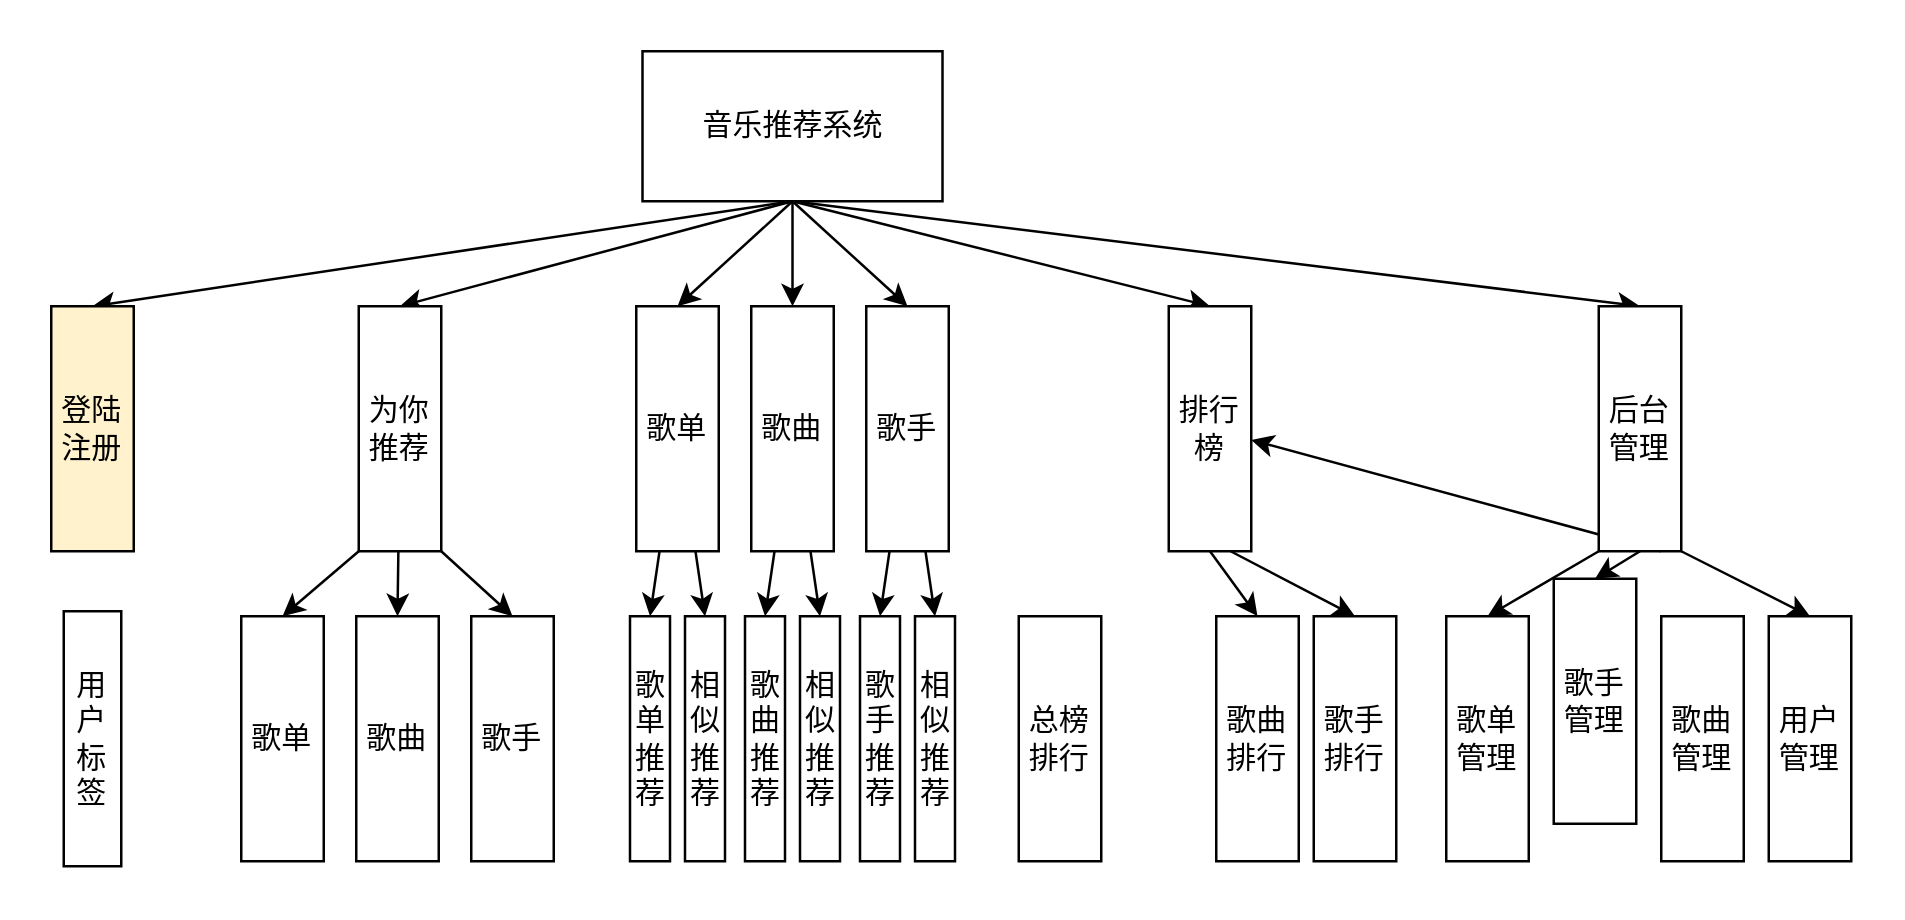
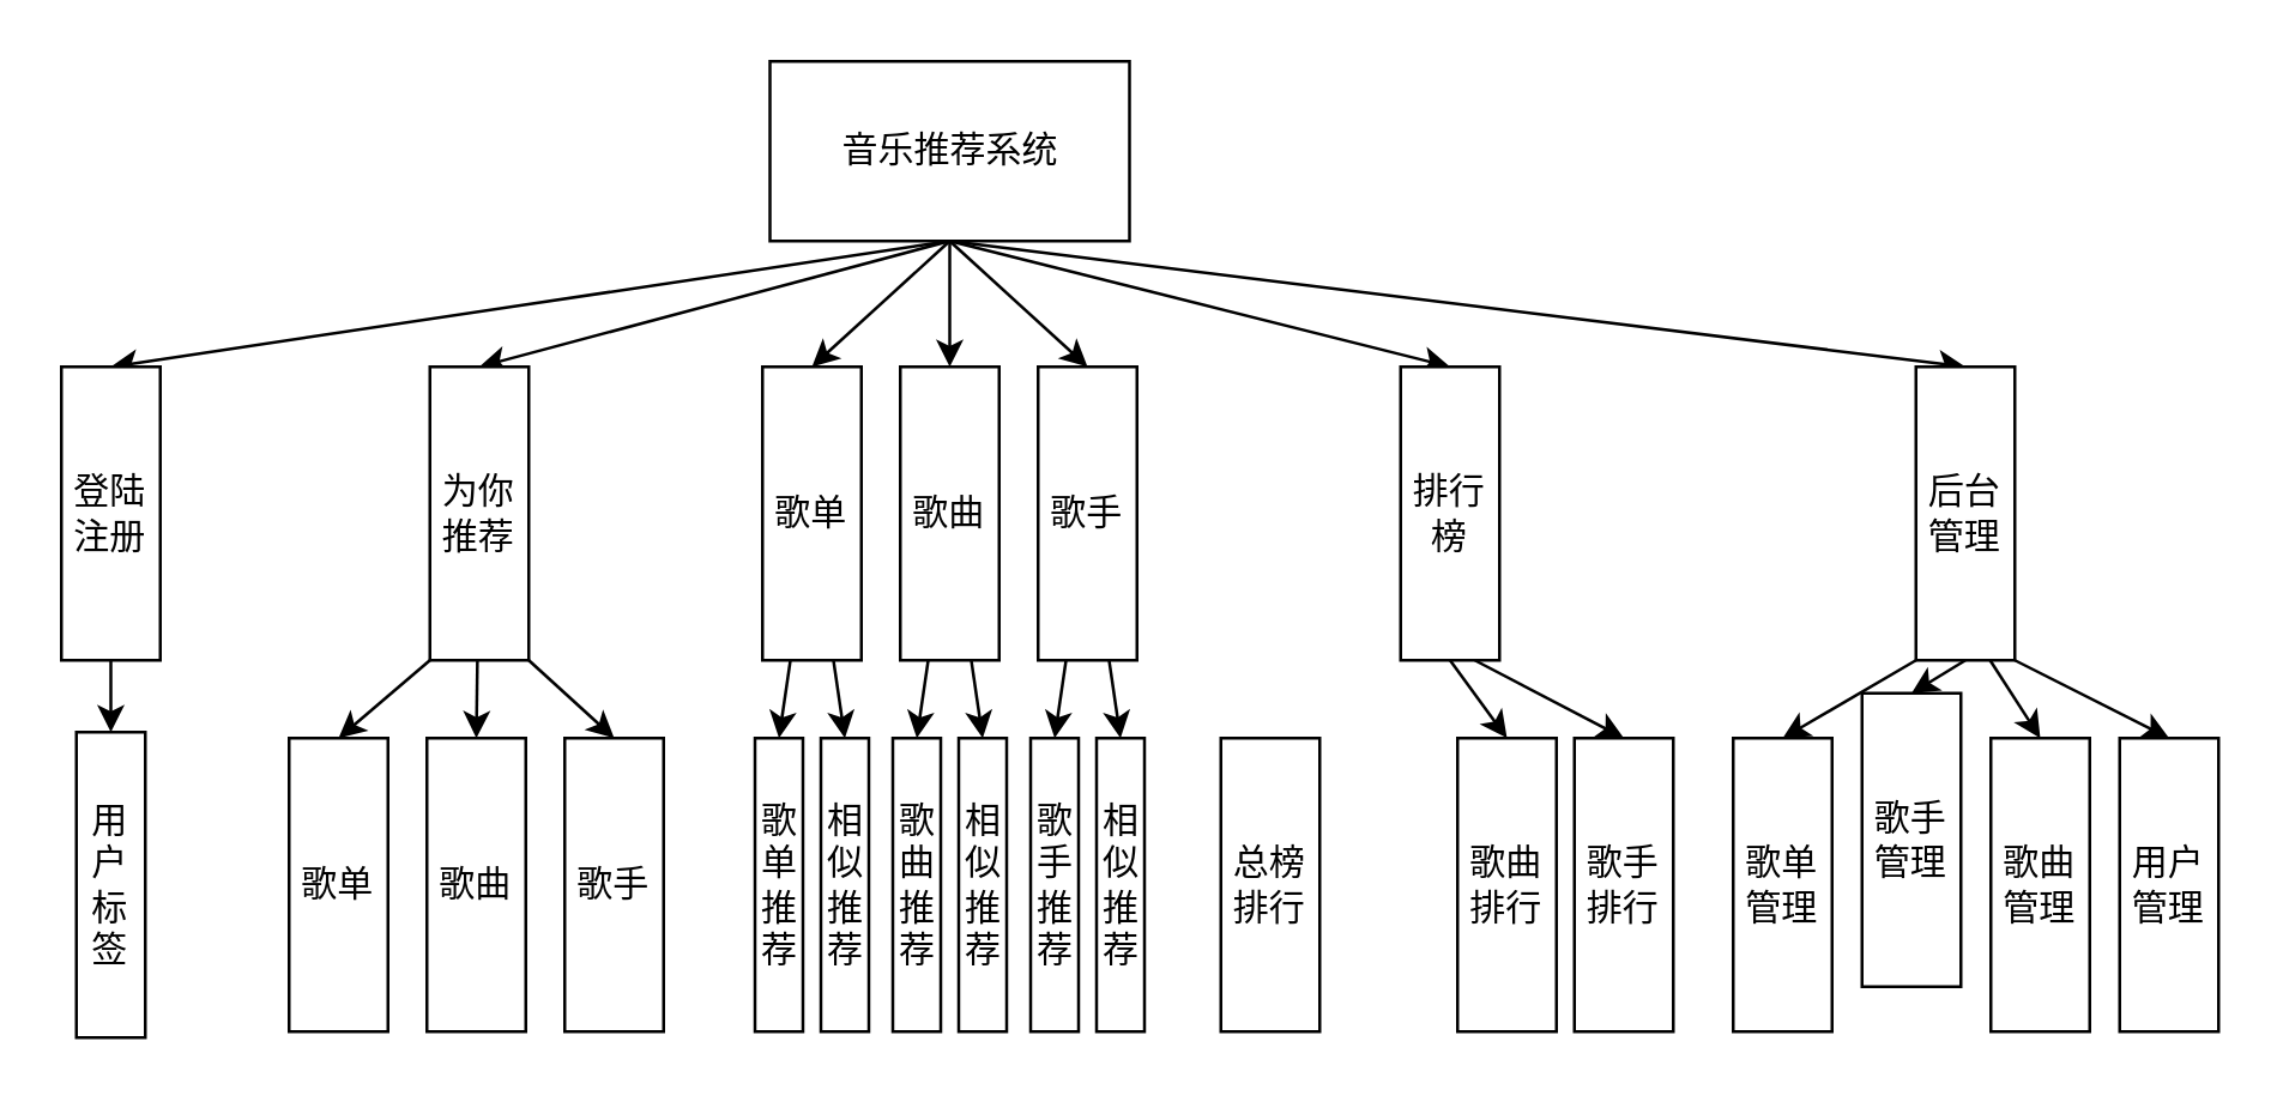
  <mxCell id="0" />
  <mxCell id="1" parent="0" />
  <mxCell id="2" style="edgeStyle=none;html=1;exitX=0.5;exitY=1;exitDx=0;exitDy=0;entryX=0.5;entryY=0;entryDx=0;entryDy=0;" edge="1" parent="1" source="9" target="15"><mxGeometry relative="1" as="geometry" /></mxCell>
  <mxCell id="3" style="edgeStyle=none;html=1;exitX=0.5;exitY=1;exitDx=0;exitDy=0;entryX=0.5;entryY=0;entryDx=0;entryDy=0;" edge="1" parent="1" source="9" target="11"><mxGeometry relative="1" as="geometry" /></mxCell>
  <mxCell id="4" style="edgeStyle=none;html=1;exitX=0.5;exitY=1;exitDx=0;exitDy=0;entryX=0.5;entryY=0;entryDx=0;entryDy=0;" edge="1" parent="1" source="9" target="18"><mxGeometry relative="1" as="geometry" /></mxCell>
  <mxCell id="5" style="edgeStyle=none;html=1;exitX=0.5;exitY=1;exitDx=0;exitDy=0;entryX=0.5;entryY=0;entryDx=0;entryDy=0;" edge="1" parent="1" source="9" target="21"><mxGeometry relative="1" as="geometry" /></mxCell>
  <mxCell id="6" style="edgeStyle=none;html=1;exitX=0.5;exitY=1;exitDx=0;exitDy=0;entryX=0.5;entryY=0;entryDx=0;entryDy=0;" edge="1" parent="1" source="9" target="24"><mxGeometry relative="1" as="geometry" /></mxCell>
  <mxCell id="7" style="edgeStyle=none;html=1;exitX=0.5;exitY=1;exitDx=0;exitDy=0;entryX=0.5;entryY=0;entryDx=0;entryDy=0;" edge="1" parent="1" source="9" target="27"><mxGeometry relative="1" as="geometry" /></mxCell>
  <mxCell id="8" style="edgeStyle=none;html=1;exitX=0.5;exitY=1;exitDx=0;exitDy=0;entryX=0.5;entryY=0;entryDx=0;entryDy=0;" edge="1" parent="1" source="9" target="32"><mxGeometry relative="1" as="geometry" /></mxCell>
  <mxCell id="9" value="音乐推荐系统" style="whiteSpace=wrap;html=1;" vertex="1" parent="1"><mxGeometry x="256.5" y="20" width="120" height="60" as="geometry" /></mxCell>
- <mxCell id="11" value="登陆注册" style="whiteSpace=wrap;html=1;verticalAlign=middle;horizontal=1;fillColor=#fff2cc;" vertex="1" parent="1"><mxGeometry x="20" y="122" width="33" height="98" as="geometry" /></mxCell>
+ <mxCell id="10" value="" style="edgeStyle=none;html=1;" edge="1" parent="1" source="11" target="49"><mxGeometry relative="1" as="geometry" /></mxCell>
+ <mxCell id="11" value="登陆注册" style="whiteSpace=wrap;html=1;verticalAlign=middle;horizontal=1;" vertex="1" parent="1"><mxGeometry x="20" y="122" width="33" height="98" as="geometry" /></mxCell>
  <mxCell id="12" value="" style="edgeStyle=none;html=1;entryX=0.5;entryY=0;entryDx=0;entryDy=0;" edge="1" parent="1" source="15" target="34"><mxGeometry relative="1" as="geometry" /></mxCell>
  <mxCell id="13" style="edgeStyle=none;html=1;exitX=1;exitY=1;exitDx=0;exitDy=0;entryX=0.5;entryY=0;entryDx=0;entryDy=0;" edge="1" parent="1" source="15" target="35"><mxGeometry relative="1" as="geometry" /></mxCell>
  <mxCell id="14" style="edgeStyle=none;html=1;exitX=0;exitY=1;exitDx=0;exitDy=0;entryX=0.5;entryY=0;entryDx=0;entryDy=0;" edge="1" parent="1" source="15" target="33"><mxGeometry relative="1" as="geometry" /></mxCell>
  <mxCell id="15" value="为你推荐" style="whiteSpace=wrap;html=1;verticalAlign=middle;horizontal=1;" vertex="1" parent="1"><mxGeometry x="143" y="122" width="33" height="98" as="geometry" /></mxCell>
  <mxCell id="16" style="edgeStyle=none;html=1;entryX=0.5;entryY=0;entryDx=0;entryDy=0;" edge="1" parent="1" source="18" target="36"><mxGeometry relative="1" as="geometry" /></mxCell>
  <mxCell id="17" style="edgeStyle=none;html=1;entryX=0.5;entryY=0;entryDx=0;entryDy=0;" edge="1" parent="1" source="18" target="37"><mxGeometry relative="1" as="geometry" /></mxCell>
  <mxCell id="18" value="歌单" style="whiteSpace=wrap;html=1;verticalAlign=middle;horizontal=1;" vertex="1" parent="1"><mxGeometry x="254" y="122" width="33" height="98" as="geometry" /></mxCell>
  <mxCell id="19" style="edgeStyle=none;html=1;entryX=0.5;entryY=0;entryDx=0;entryDy=0;" edge="1" parent="1" source="21" target="38"><mxGeometry relative="1" as="geometry" /></mxCell>
  <mxCell id="20" style="edgeStyle=none;html=1;entryX=0.5;entryY=0;entryDx=0;entryDy=0;" edge="1" parent="1" source="21" target="39"><mxGeometry relative="1" as="geometry" /></mxCell>
  <mxCell id="21" value="歌曲" style="whiteSpace=wrap;html=1;verticalAlign=middle;horizontal=1;" vertex="1" parent="1"><mxGeometry x="300" y="122" width="33" height="98" as="geometry" /></mxCell>
  <mxCell id="22" style="edgeStyle=none;html=1;entryX=0.5;entryY=0;entryDx=0;entryDy=0;" edge="1" parent="1" source="24" target="40"><mxGeometry relative="1" as="geometry" /></mxCell>
  <mxCell id="23" style="edgeStyle=none;html=1;entryX=0.5;entryY=0;entryDx=0;entryDy=0;" edge="1" parent="1" source="24" target="41"><mxGeometry relative="1" as="geometry" /></mxCell>
  <mxCell id="24" value="歌手" style="whiteSpace=wrap;html=1;verticalAlign=middle;horizontal=1;" vertex="1" parent="1"><mxGeometry x="346" y="122" width="33" height="98" as="geometry" /></mxCell>
  <mxCell id="25" style="edgeStyle=none;html=1;exitX=0.5;exitY=1;exitDx=0;exitDy=0;entryX=0.5;entryY=0;entryDx=0;entryDy=0;" edge="1" parent="1" source="27" target="43"><mxGeometry relative="1" as="geometry" /></mxCell>
  <mxCell id="26" style="edgeStyle=none;html=1;exitX=0.75;exitY=1;exitDx=0;exitDy=0;entryX=0.5;entryY=0;entryDx=0;entryDy=0;" edge="1" parent="1" source="27" target="44"><mxGeometry relative="1" as="geometry" /></mxCell>
  <mxCell id="27" value="排行榜" style="whiteSpace=wrap;html=1;verticalAlign=middle;horizontal=1;" vertex="1" parent="1"><mxGeometry x="467" y="122" width="33" height="98" as="geometry" /></mxCell>
  <mxCell id="28" style="edgeStyle=none;html=1;exitX=0;exitY=1;exitDx=0;exitDy=0;entryX=0.5;entryY=0;entryDx=0;entryDy=0;" edge="1" parent="1" source="32" target="45"><mxGeometry relative="1" as="geometry" /></mxCell>
  <mxCell id="29" style="edgeStyle=none;html=1;exitX=0.5;exitY=1;exitDx=0;exitDy=0;entryX=0.5;entryY=0;entryDx=0;entryDy=0;" edge="1" parent="1" source="32" target="46"><mxGeometry relative="1" as="geometry" /></mxCell>
- <mxCell id="30" style="edgeStyle=none;html=1;exitX=0.75;exitY=1;exitDx=0;exitDy=0;" edge="1" parent="1" source="32" target="27"><mxGeometry relative="1" as="geometry" /></mxCell>
+ <mxCell id="30" style="edgeStyle=none;html=1;exitX=0.75;exitY=1;exitDx=0;exitDy=0;entryX=0.5;entryY=0;entryDx=0;entryDy=0;" edge="1" parent="1" source="32" target="47"><mxGeometry relative="1" as="geometry" /></mxCell>
  <mxCell id="31" style="edgeStyle=none;html=1;exitX=1;exitY=1;exitDx=0;exitDy=0;entryX=0.5;entryY=0;entryDx=0;entryDy=0;" edge="1" parent="1" source="32" target="48"><mxGeometry relative="1" as="geometry" /></mxCell>
  <mxCell id="32" value="后台管理" style="whiteSpace=wrap;html=1;verticalAlign=middle;horizontal=1;" vertex="1" parent="1"><mxGeometry x="639" y="122" width="33" height="98" as="geometry" /></mxCell>
  <mxCell id="33" value="歌单" style="whiteSpace=wrap;html=1;verticalAlign=middle;horizontal=1;" vertex="1" parent="1"><mxGeometry x="96" y="246" width="33" height="98" as="geometry" /></mxCell>
  <mxCell id="34" value="歌曲" style="whiteSpace=wrap;html=1;verticalAlign=middle;horizontal=1;" vertex="1" parent="1"><mxGeometry x="142" y="246" width="33" height="98" as="geometry" /></mxCell>
  <mxCell id="35" value="歌手" style="whiteSpace=wrap;html=1;verticalAlign=middle;horizontal=1;" vertex="1" parent="1"><mxGeometry x="188" y="246" width="33" height="98" as="geometry" /></mxCell>
  <mxCell id="36" value="歌单推荐" style="whiteSpace=wrap;html=1;verticalAlign=middle;horizontal=1;" vertex="1" parent="1"><mxGeometry x="251.5" y="246" width="16" height="98" as="geometry" /></mxCell>
  <mxCell id="37" value="相似推荐" style="whiteSpace=wrap;html=1;verticalAlign=middle;horizontal=1;" vertex="1" parent="1"><mxGeometry x="273.5" y="246" width="16" height="98" as="geometry" /></mxCell>
  <mxCell id="38" value="歌曲推荐" style="whiteSpace=wrap;html=1;verticalAlign=middle;horizontal=1;" vertex="1" parent="1"><mxGeometry x="297.5" y="246" width="16" height="98" as="geometry" /></mxCell>
  <mxCell id="39" value="相似推荐" style="whiteSpace=wrap;html=1;verticalAlign=middle;horizontal=1;" vertex="1" parent="1"><mxGeometry x="319.5" y="246" width="16" height="98" as="geometry" /></mxCell>
  <mxCell id="40" value="歌手推荐" style="whiteSpace=wrap;html=1;verticalAlign=middle;horizontal=1;" vertex="1" parent="1"><mxGeometry x="343.5" y="246" width="16" height="98" as="geometry" /></mxCell>
  <mxCell id="41" value="相似推荐" style="whiteSpace=wrap;html=1;verticalAlign=middle;horizontal=1;" vertex="1" parent="1"><mxGeometry x="365.5" y="246" width="16" height="98" as="geometry" /></mxCell>
  <mxCell id="42" value="总榜排行" style="whiteSpace=wrap;html=1;verticalAlign=middle;horizontal=1;" vertex="1" parent="1"><mxGeometry x="407" y="246" width="33" height="98" as="geometry" /></mxCell>
  <mxCell id="43" value="歌曲排行" style="whiteSpace=wrap;html=1;verticalAlign=middle;horizontal=1;" vertex="1" parent="1"><mxGeometry x="486" y="246" width="33" height="98" as="geometry" /></mxCell>
  <mxCell id="44" value="歌手排行" style="whiteSpace=wrap;html=1;verticalAlign=middle;horizontal=1;" vertex="1" parent="1"><mxGeometry x="525" y="246" width="33" height="98" as="geometry" /></mxCell>
  <mxCell id="45" value="歌单管理" style="whiteSpace=wrap;html=1;verticalAlign=middle;horizontal=1;" vertex="1" parent="1"><mxGeometry x="578" y="246" width="33" height="98" as="geometry" /></mxCell>
  <mxCell id="46" value="歌手管理" style="whiteSpace=wrap;html=1;verticalAlign=middle;horizontal=1;" vertex="1" parent="1"><mxGeometry x="621" y="231" width="33" height="98" as="geometry" /></mxCell>
  <mxCell id="47" value="歌曲管理" style="whiteSpace=wrap;html=1;verticalAlign=middle;horizontal=1;" vertex="1" parent="1"><mxGeometry x="664" y="246" width="33" height="98" as="geometry" /></mxCell>
  <mxCell id="48" value="用户管理" style="whiteSpace=wrap;html=1;verticalAlign=middle;horizontal=1;" vertex="1" parent="1"><mxGeometry x="707" y="246" width="33" height="98" as="geometry" /></mxCell>
  <mxCell id="49" value="用户标签" style="whiteSpace=wrap;html=1;" vertex="1" parent="1"><mxGeometry x="25" y="244" width="23" height="102" as="geometry" /></mxCell>
